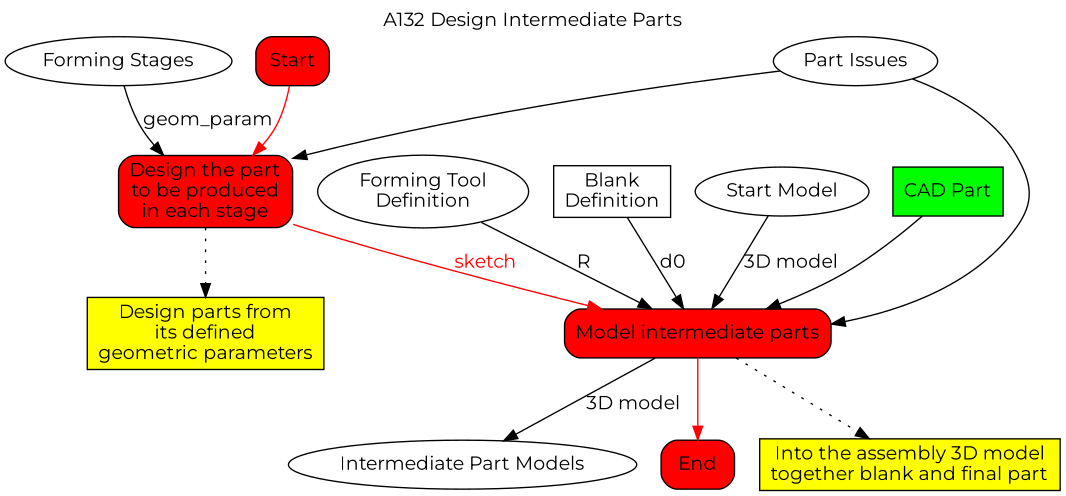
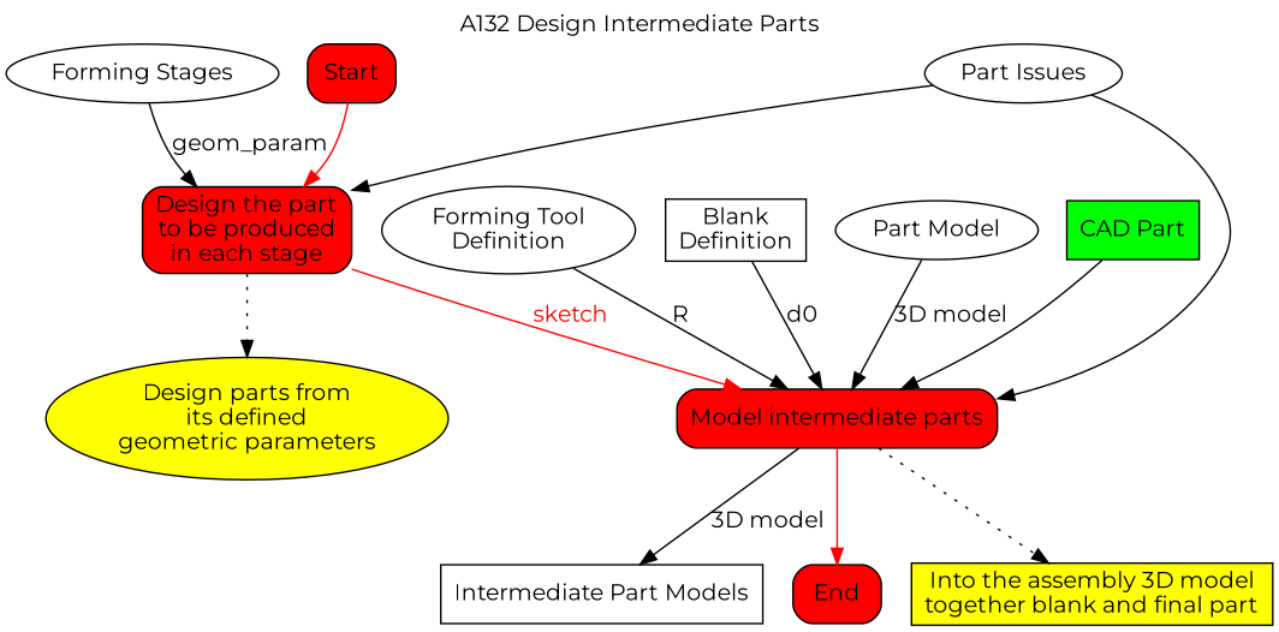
  digraph {
    fontname=Montserrat
    label="A132 Design Intermediate Parts"
    labelloc=t
    node [color=black fillcolor=white fontname=Montserrat shape=box style=filled]
    edge [color=black dir=forward fontcolor=black fontname=Montserrat style=solid]
    n1 [label="Part Issues" shape=ellipse]
    n2 [fillcolor=red label="Design the part\nto be produced\nin each stage" style="filled, rounded"]
    n3 [fillcolor=red label="Model intermediate parts" style="filled, rounded"]
-   n4 [fillcolor=yellow label="Design parts from\nits defined\ngeometric parameters"]
-   n5 [label="Intermediate Part Models" shape=ellipse]
+   n4 [fillcolor=yellow label="Design parts from\nits defined\ngeometric parameters" shape=ellipse]
+   n5 [label="Intermediate Part Models"]
    End [fillcolor=red style="filled, rounded"]
    n7 [fillcolor=yellow label="Into the assembly 3D model\ntogether blank and final part"]
    n8 [label="Forming Tool\nDefinition" shape=ellipse]
    n9 [label="Blank\nDefinition"]
-   n10 [label="Start Model" shape=ellipse]
+   n10 [label="Part Model" shape=ellipse]
    n11 [label="Forming Stages" shape=ellipse]
    n12 [fillcolor=green label="CAD Part"]
    Start [fillcolor=red style="filled, rounded"]
    n1 -> n2
    n1 -> n3
    n2 -> n3 [color=red fontcolor=red label=sketch]
    n2 -> n4 [style=dotted]
    n3 -> n5 [label="3D model"]
    n3 -> End [color=red fontcolor=red]
    n3 -> n7 [style=dotted]
    n8 -> n3 [label=R]
    n9 -> n3 [label=d0]
    n10 -> n3 [label="3D model"]
    n11 -> n2 [label=geom_param]
    n12 -> n3 [fontcolor=red]
    Start -> n2 [color=red fontcolor=red]
  }
